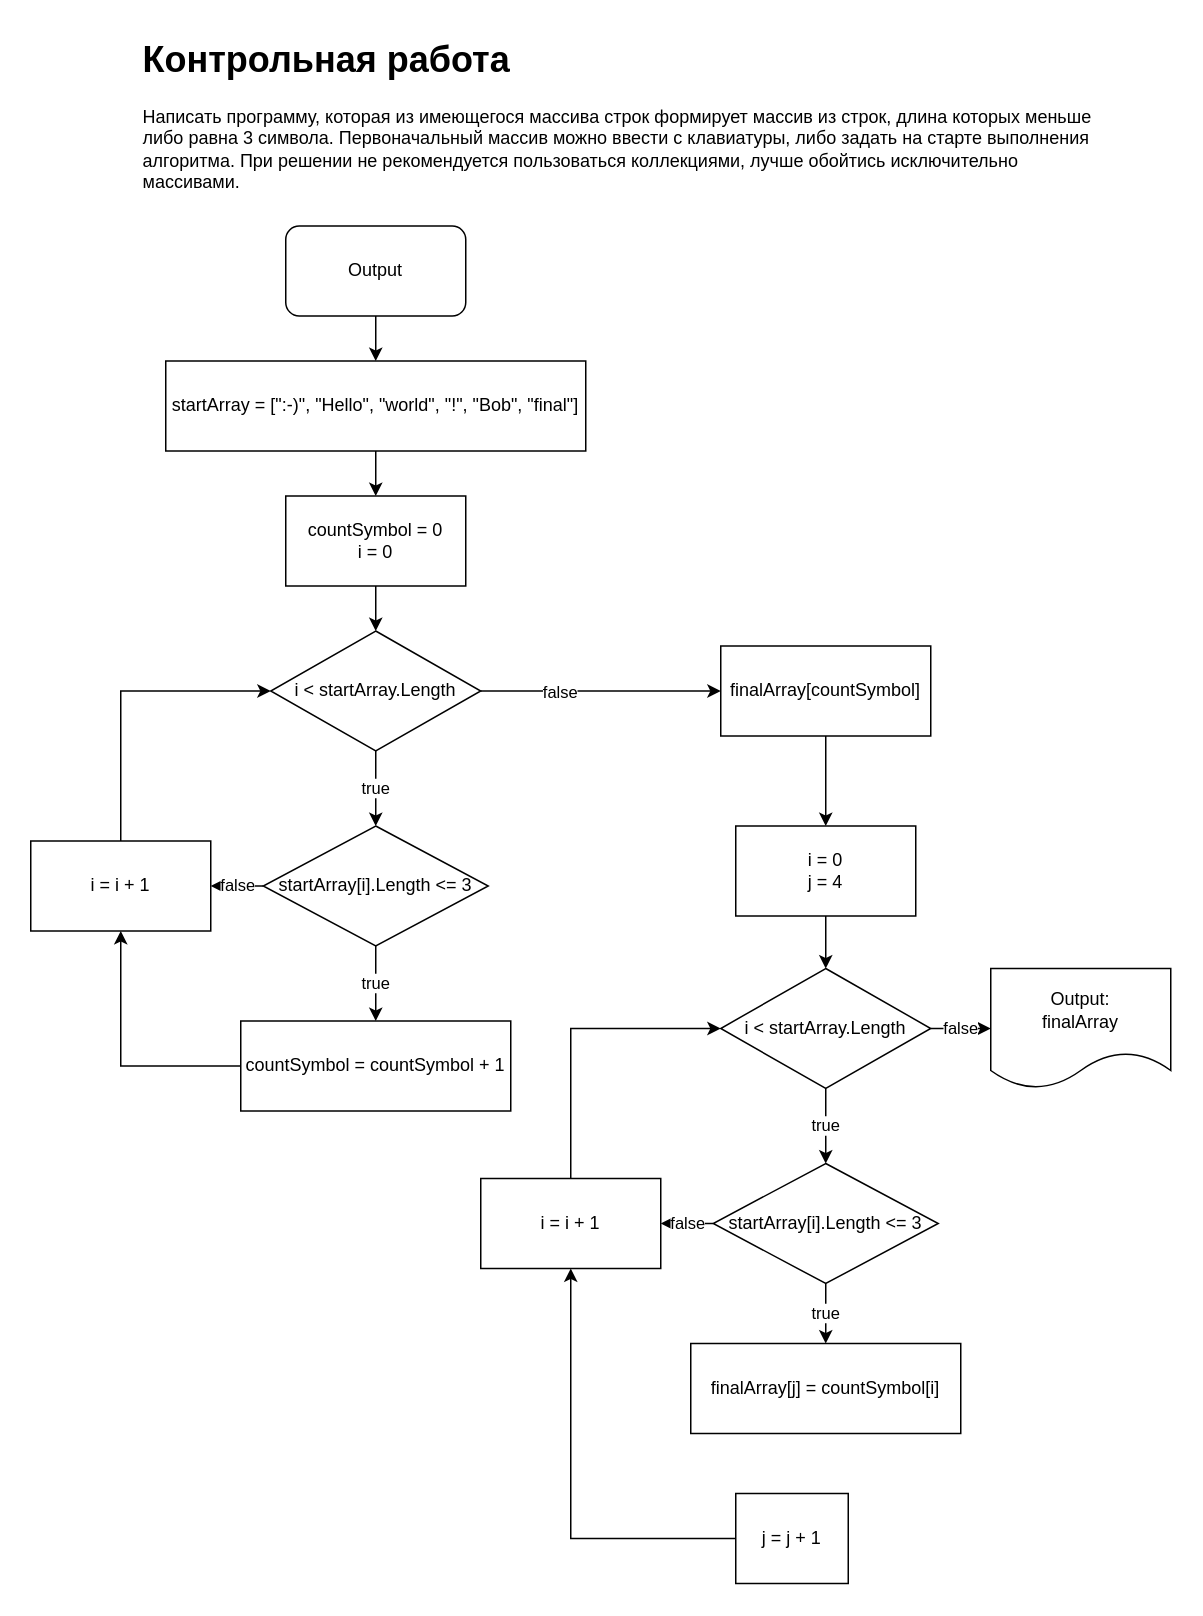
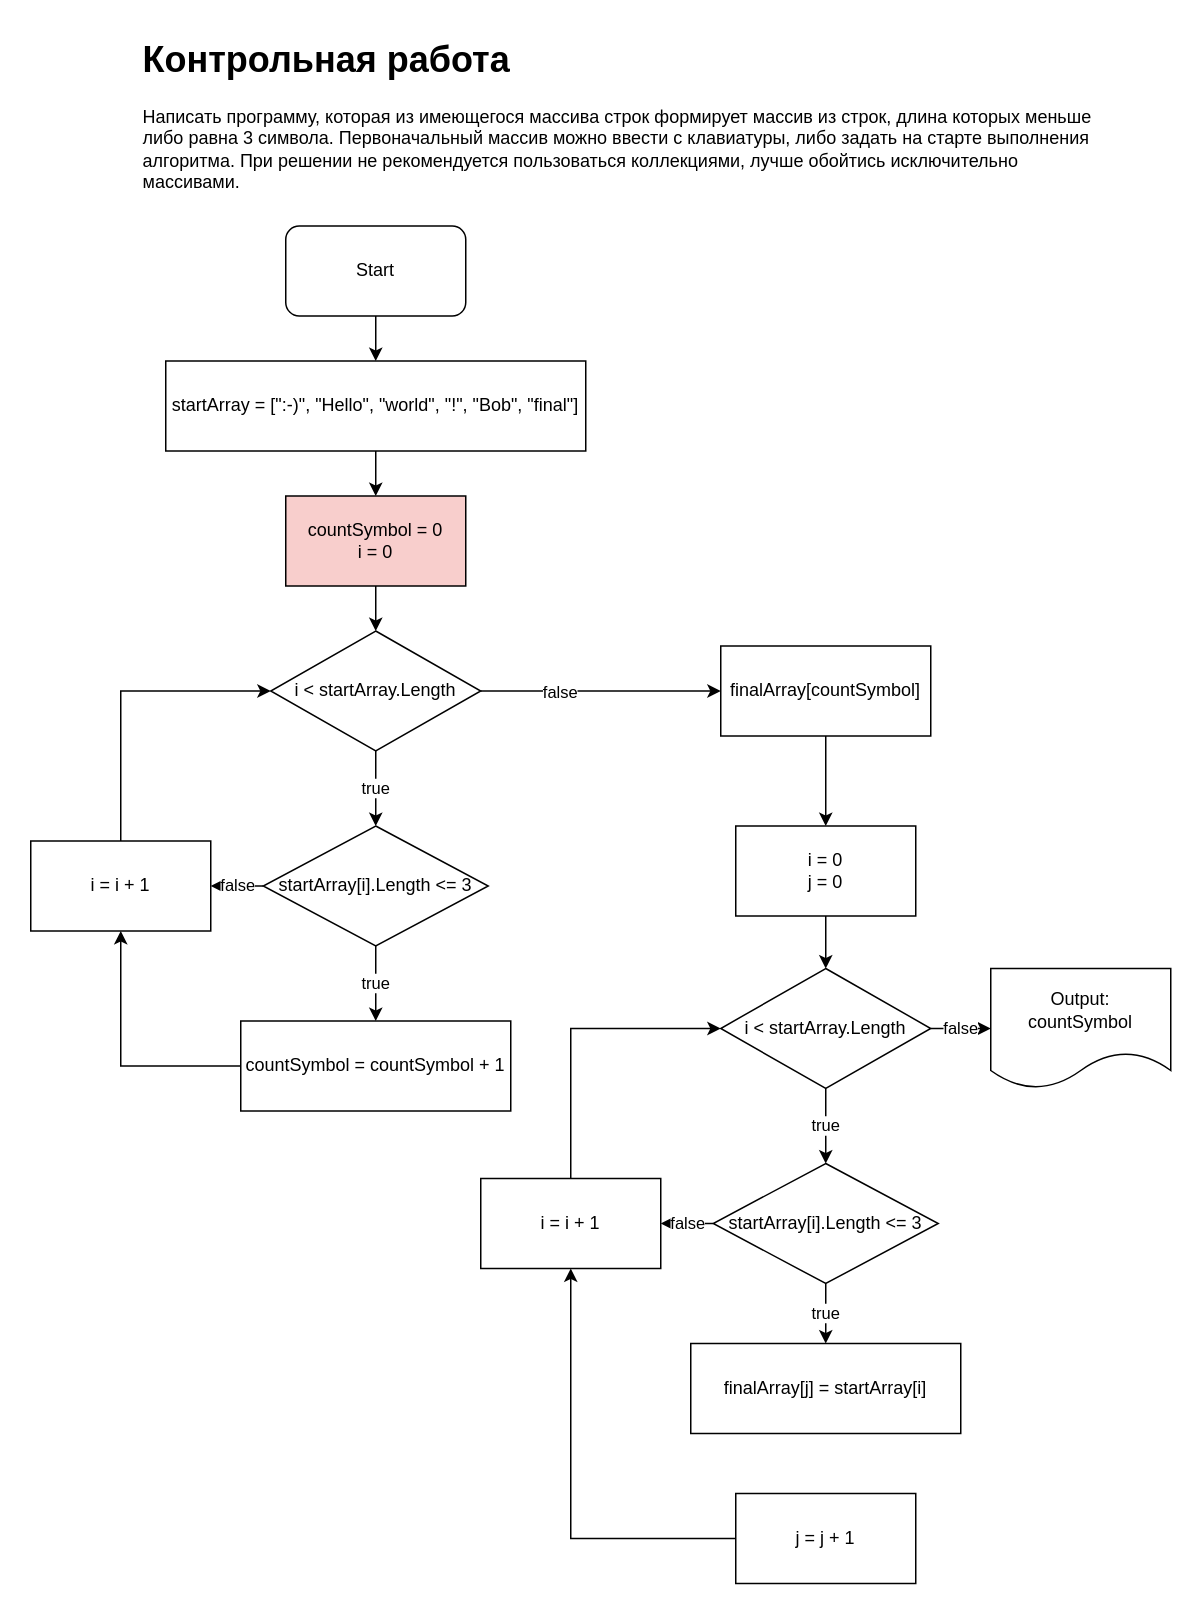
  <mxCell id="0" />
  <mxCell id="1" parent="0" />
  <mxCell id="2" value="&lt;h1&gt;Контрольная работа&lt;br&gt;&lt;/h1&gt;&lt;p&gt;Написать программу, которая из имеющегося массива строк формирует массив из строк, длина которых меньше либо равна 3 символа. Первоначальный массив можно ввести с клавиатуры, либо задать на старте выполнения алгоритма. При решении не рекомендуется пользоваться коллекциями, лучше обойтись исключительно массивами.&lt;br&gt;&lt;/p&gt;" style="text;html=1;strokeColor=none;fillColor=none;spacing=5;spacingTop=-20;whiteSpace=wrap;overflow=hidden;rounded=0;" vertex="1" parent="1"><mxGeometry x="90" y="20" width="650" height="120" as="geometry" /></mxCell>
  <mxCell id="3" value="" style="edgeStyle=orthogonalEdgeStyle;rounded=0;orthogonalLoop=1;jettySize=auto;html=1;" edge="1" parent="1" source="4" target="7"><mxGeometry relative="1" as="geometry" /></mxCell>
- <mxCell id="4" value="Output" style="rounded=1;whiteSpace=wrap;html=1;" vertex="1" parent="1"><mxGeometry x="190" y="150" width="120" height="60" as="geometry" /></mxCell>
- <mxCell id="5" value="&lt;div&gt;Output:&lt;/div&gt;finalArray" style="shape=document;whiteSpace=wrap;html=1;boundedLbl=1;" vertex="1" parent="1"><mxGeometry x="660" y="645" width="120" height="80" as="geometry" /></mxCell>
+ <mxCell id="4" value="Start" style="rounded=1;whiteSpace=wrap;html=1;" vertex="1" parent="1"><mxGeometry x="190" y="150" width="120" height="60" as="geometry" /></mxCell>
+ <mxCell id="5" value="&lt;div&gt;Output:&lt;/div&gt;countSymbol" style="shape=document;whiteSpace=wrap;html=1;boundedLbl=1;" vertex="1" parent="1"><mxGeometry x="660" y="645" width="120" height="80" as="geometry" /></mxCell>
  <mxCell id="6" value="" style="edgeStyle=orthogonalEdgeStyle;rounded=0;orthogonalLoop=1;jettySize=auto;html=1;" edge="1" parent="1" source="7" target="9"><mxGeometry relative="1" as="geometry" /></mxCell>
  <mxCell id="7" value="&lt;div&gt;startArray = [&quot;:-)&quot;, &quot;Hello&quot;, &quot;world&quot;, &quot;!&quot;, &quot;Bob&quot;, &quot;final&quot;]&lt;/div&gt;" style="rounded=0;whiteSpace=wrap;html=1;" vertex="1" parent="1"><mxGeometry x="110" y="240" width="280" height="60" as="geometry" /></mxCell>
  <mxCell id="8" value="" style="edgeStyle=orthogonalEdgeStyle;rounded=0;orthogonalLoop=1;jettySize=auto;html=1;" edge="1" parent="1" source="9" target="16"><mxGeometry relative="1" as="geometry" /></mxCell>
- <mxCell id="9" value="countSymbol = 0&lt;div&gt;i = 0&lt;/div&gt;" style="rounded=0;whiteSpace=wrap;html=1;" vertex="1" parent="1"><mxGeometry x="190" y="330" width="120" height="60" as="geometry" /></mxCell>
+ <mxCell id="9" value="countSymbol = 0&lt;div&gt;i = 0&lt;/div&gt;" style="rounded=0;whiteSpace=wrap;html=1;fillColor=#f8cecc;" vertex="1" parent="1"><mxGeometry x="190" y="330" width="120" height="60" as="geometry" /></mxCell>
  <mxCell id="10" value="true" style="edgeStyle=orthogonalEdgeStyle;rounded=0;orthogonalLoop=1;jettySize=auto;html=1;" edge="1" parent="1" source="12" target="13"><mxGeometry relative="1" as="geometry" /></mxCell>
  <mxCell id="11" value="false" style="edgeStyle=orthogonalEdgeStyle;rounded=0;orthogonalLoop=1;jettySize=auto;html=1;" edge="1" parent="1" source="12" target="14"><mxGeometry relative="1" as="geometry" /></mxCell>
  <mxCell id="12" value="startArray[i].Length &amp;lt;= 3" style="rhombus;whiteSpace=wrap;html=1;" vertex="1" parent="1"><mxGeometry x="175" y="550" width="150" height="80" as="geometry" /></mxCell>
  <mxCell id="13" value="countSymbol = countSymbol + 1" style="rounded=0;whiteSpace=wrap;html=1;" vertex="1" parent="1"><mxGeometry x="160" y="680" width="180" height="60" as="geometry" /></mxCell>
  <mxCell id="14" value="i = i + 1" style="rounded=0;whiteSpace=wrap;html=1;" vertex="1" parent="1"><mxGeometry x="20" y="560" width="120" height="60" as="geometry" /></mxCell>
  <mxCell id="15" value="true" style="edgeStyle=orthogonalEdgeStyle;rounded=0;orthogonalLoop=1;jettySize=auto;html=1;" edge="1" parent="1" source="16" target="12"><mxGeometry relative="1" as="geometry" /></mxCell>
  <mxCell id="16" value="i &amp;lt; startArray.Length" style="rhombus;whiteSpace=wrap;html=1;" vertex="1" parent="1"><mxGeometry x="180" y="420" width="140" height="80" as="geometry" /></mxCell>
  <mxCell id="17" value="" style="endArrow=classic;html=1;rounded=0;exitX=0;exitY=0.5;exitDx=0;exitDy=0;entryX=0.5;entryY=1;entryDx=0;entryDy=0;" edge="1" parent="1" source="13" target="14"><mxGeometry width="50" height="50" relative="1" as="geometry"><mxPoint x="180" y="560" as="sourcePoint" /><mxPoint x="230" y="510" as="targetPoint" /><Array as="points"><mxPoint x="80" y="710" /></Array></mxGeometry></mxCell>
  <mxCell id="18" value="" style="endArrow=classic;html=1;rounded=0;exitX=0.5;exitY=0;exitDx=0;exitDy=0;entryX=0;entryY=0.5;entryDx=0;entryDy=0;" edge="1" parent="1" source="14" target="16"><mxGeometry width="50" height="50" relative="1" as="geometry"><mxPoint x="180" y="560" as="sourcePoint" /><mxPoint x="230" y="510" as="targetPoint" /><Array as="points"><mxPoint x="80" y="460" /></Array></mxGeometry></mxCell>
  <mxCell id="19" value="" style="edgeStyle=orthogonalEdgeStyle;rounded=0;orthogonalLoop=1;jettySize=auto;html=1;" edge="1" parent="1" source="20" target="34"><mxGeometry relative="1" as="geometry" /></mxCell>
  <mxCell id="20" value="finalArray[countSymbol]" style="rounded=0;whiteSpace=wrap;html=1;" vertex="1" parent="1"><mxGeometry x="480" y="430" width="140" height="60" as="geometry" /></mxCell>
  <mxCell id="21" value="" style="endArrow=classic;html=1;rounded=0;exitX=1;exitY=0.5;exitDx=0;exitDy=0;entryX=0;entryY=0.5;entryDx=0;entryDy=0;" edge="1" parent="1" source="16" target="20"><mxGeometry width="50" height="50" relative="1" as="geometry"><mxPoint x="250" y="560" as="sourcePoint" /><mxPoint x="300" y="510" as="targetPoint" /></mxGeometry></mxCell>
  <mxCell id="22" value="false" style="edgeLabel;html=1;align=center;verticalAlign=middle;resizable=0;points=[];" vertex="1" connectable="0" parent="21"><mxGeometry x="-0.35" relative="1" as="geometry"><mxPoint as="offset" /></mxGeometry></mxCell>
  <mxCell id="23" value="true" style="edgeStyle=orthogonalEdgeStyle;rounded=0;orthogonalLoop=1;jettySize=auto;html=1;" edge="1" parent="1" source="25" target="26"><mxGeometry relative="1" as="geometry" /></mxCell>
  <mxCell id="24" value="false" style="edgeStyle=orthogonalEdgeStyle;rounded=0;orthogonalLoop=1;jettySize=auto;html=1;" edge="1" parent="1" source="25" target="27"><mxGeometry relative="1" as="geometry" /></mxCell>
  <mxCell id="25" value="startArray[i].Length &amp;lt;= 3" style="rhombus;whiteSpace=wrap;html=1;" vertex="1" parent="1"><mxGeometry x="475" y="775" width="150" height="80" as="geometry" /></mxCell>
- <mxCell id="26" value="finalArray[j] = countSymbol[i]" style="rounded=0;whiteSpace=wrap;html=1;" vertex="1" parent="1"><mxGeometry x="460" y="895" width="180" height="60" as="geometry" /></mxCell>
+ <mxCell id="26" value="finalArray[j] = startArray[i]" style="rounded=0;whiteSpace=wrap;html=1;" vertex="1" parent="1"><mxGeometry x="460" y="895" width="180" height="60" as="geometry" /></mxCell>
  <mxCell id="27" value="i = i + 1" style="rounded=0;whiteSpace=wrap;html=1;" vertex="1" parent="1"><mxGeometry x="320" y="785" width="120" height="60" as="geometry" /></mxCell>
  <mxCell id="28" value="true" style="edgeStyle=orthogonalEdgeStyle;rounded=0;orthogonalLoop=1;jettySize=auto;html=1;" edge="1" parent="1" source="30" target="25"><mxGeometry relative="1" as="geometry" /></mxCell>
  <mxCell id="29" value="false" style="edgeStyle=orthogonalEdgeStyle;rounded=0;orthogonalLoop=1;jettySize=auto;html=1;" edge="1" parent="1" source="30" target="5"><mxGeometry relative="1" as="geometry" /></mxCell>
  <mxCell id="30" value="i &amp;lt; startArray.Length" style="rhombus;whiteSpace=wrap;html=1;" vertex="1" parent="1"><mxGeometry x="480" y="645" width="140" height="80" as="geometry" /></mxCell>
  <mxCell id="31" value="" style="endArrow=classic;html=1;rounded=0;exitX=0;exitY=0.5;exitDx=0;exitDy=0;entryX=0.5;entryY=1;entryDx=0;entryDy=0;" edge="1" parent="1" source="35" target="27"><mxGeometry width="50" height="50" relative="1" as="geometry"><mxPoint x="480" y="785" as="sourcePoint" /><mxPoint x="530" y="735" as="targetPoint" /><Array as="points"><mxPoint x="380" y="1025" /></Array></mxGeometry></mxCell>
  <mxCell id="32" value="" style="endArrow=classic;html=1;rounded=0;exitX=0.5;exitY=0;exitDx=0;exitDy=0;entryX=0;entryY=0.5;entryDx=0;entryDy=0;" edge="1" parent="1" source="27" target="30"><mxGeometry width="50" height="50" relative="1" as="geometry"><mxPoint x="480" y="785" as="sourcePoint" /><mxPoint x="530" y="735" as="targetPoint" /><Array as="points"><mxPoint x="380" y="685" /></Array></mxGeometry></mxCell>
  <mxCell id="33" value="" style="edgeStyle=orthogonalEdgeStyle;rounded=0;orthogonalLoop=1;jettySize=auto;html=1;" edge="1" parent="1" source="34" target="30"><mxGeometry relative="1" as="geometry" /></mxCell>
- <mxCell id="34" value="&lt;div&gt;i = 0&lt;/div&gt;j = 4" style="rounded=0;whiteSpace=wrap;html=1;" vertex="1" parent="1"><mxGeometry x="490" y="550" width="120" height="60" as="geometry" /></mxCell>
- <mxCell id="35" value="j = j + 1" style="rounded=0;whiteSpace=wrap;html=1;" vertex="1" parent="1"><mxGeometry x="490" y="995" width="75" height="60" as="geometry" /></mxCell>
+ <mxCell id="34" value="&lt;div&gt;i = 0&lt;/div&gt;j = 0" style="rounded=0;whiteSpace=wrap;html=1;" vertex="1" parent="1"><mxGeometry x="490" y="550" width="120" height="60" as="geometry" /></mxCell>
+ <mxCell id="35" value="j = j + 1" style="rounded=0;whiteSpace=wrap;html=1;" vertex="1" parent="1"><mxGeometry x="490" y="995" width="120" height="60" as="geometry" /></mxCell>
